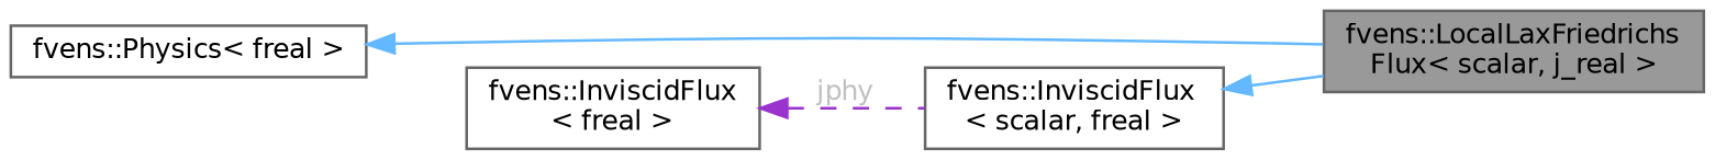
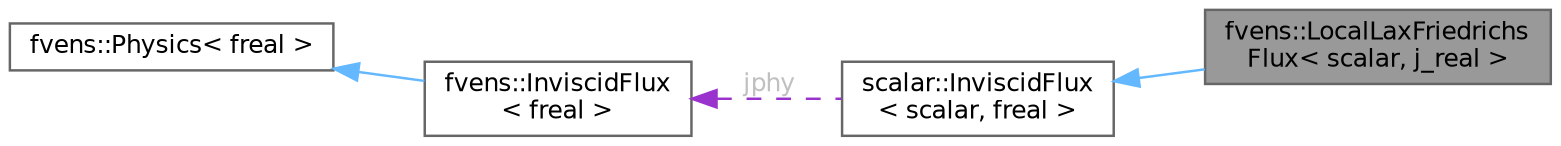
  digraph {
    rankdir=LR
    node [color=gray40 fillcolor=white fontname=Helvetica fontsize=10 shape=box style=filled]
    edge [color=steelblue1 dir=back fontname=Helvetica fontsize=10 labelfontname=Helvetica labelfontsize=10 style=solid]
    n1 [fillcolor=grey60 fontcolor=black height=0.2 label="fvens::LocalLaxFriedrichs\lFlux\< scalar, j_real \>" width=0.4]
-   n2 [height=0.2 label="fvens::InviscidFlux\l\< scalar, freal \>" width=0.4]
+   n2 [height=0.2 label="scalar::InviscidFlux\l\< scalar, freal \>" width=0.4]
    n3 [height=0.2 label="fvens::InviscidFlux\l\< freal \>" width=0.4]
    n4 [height=0.2 label="fvens::Physics\< freal \>" width=0.4]
    n2 -> n1
    n3 -> n2 [color=darkorchid3 fontcolor=grey label=" jphy" style=dashed]
-   n4 -> n1
+   n4 -> n3
  }
